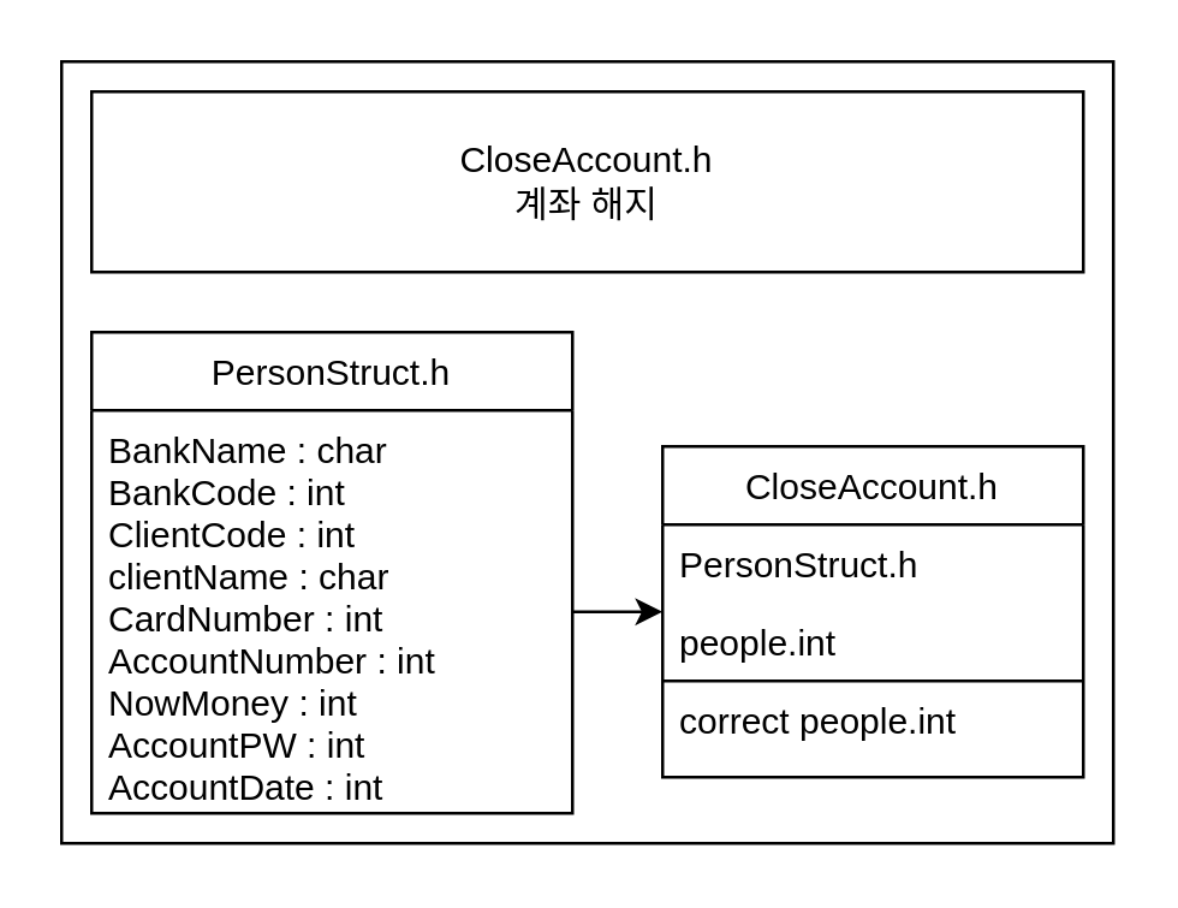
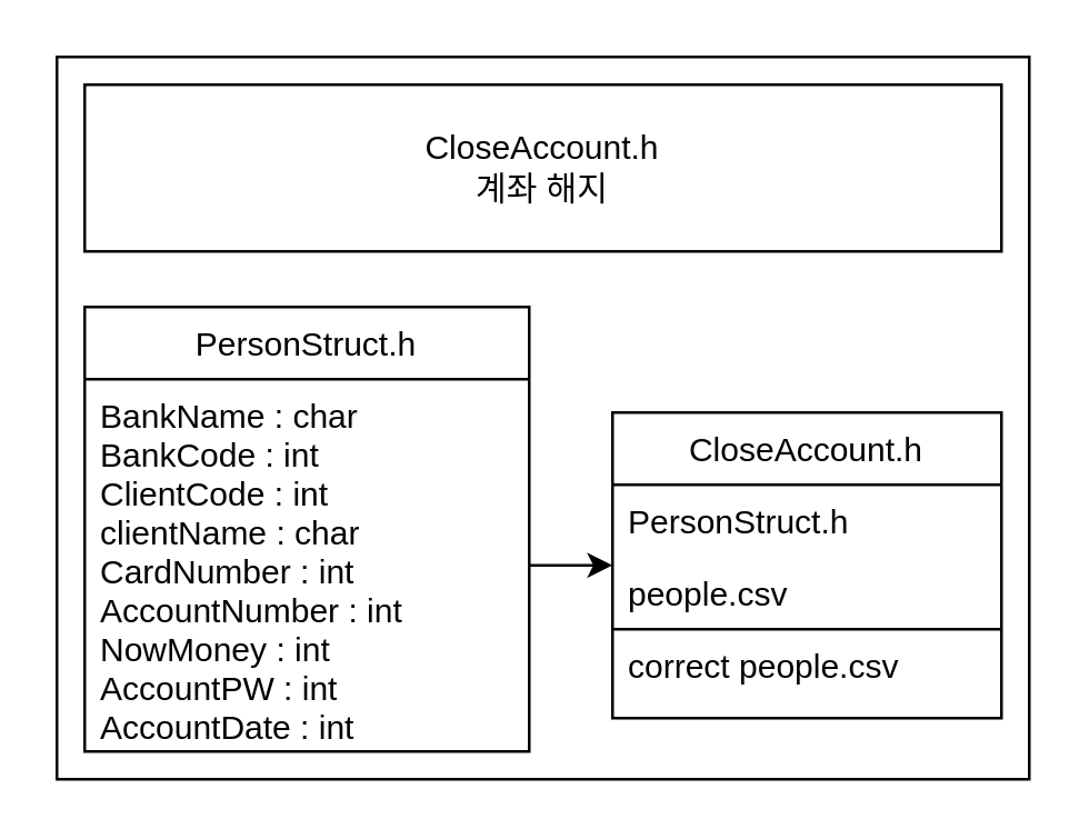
  <mxCell id="0" />
  <mxCell id="1" parent="0" />
  <mxCell id="2" value="" style="rounded=0;whiteSpace=wrap;html=1;" parent="1" vertex="1"><mxGeometry x="20" y="20" width="350" height="260" as="geometry" /></mxCell>
  <mxCell id="3" value="PersonStruct.h" style="swimlane;fontStyle=0;align=center;verticalAlign=top;childLayout=stackLayout;horizontal=1;startSize=26;horizontalStack=0;resizeParent=1;resizeLast=0;collapsible=1;marginBottom=0;rounded=0;shadow=0;strokeWidth=1;" parent="1" vertex="1"><mxGeometry x="30" y="110" width="160" height="160" as="geometry"><mxRectangle x="30" y="210" width="160" height="26" as="alternateBounds" /></mxGeometry></mxCell>
  <mxCell id="4" value="BankName : char&#10;BankCode : int&#10;ClientCode : int&#10;clientName : char&#10;CardNumber : int&#10;AccountNumber : int&#10;NowMoney : int&#10;AccountPW : int&#10;AccountDate : int&#10;&#10;" style="text;align=left;verticalAlign=top;spacingLeft=4;spacingRight=4;overflow=hidden;rotatable=0;points=[[0,0.5],[1,0.5]];portConstraint=eastwest;rounded=0;shadow=0;html=0;" parent="3" vertex="1"><mxGeometry y="26" width="160" height="134" as="geometry" /></mxCell>
  <mxCell id="5" value="CloseAccount.h" style="swimlane;fontStyle=0;align=center;verticalAlign=top;childLayout=stackLayout;horizontal=1;startSize=26;horizontalStack=0;resizeParent=1;resizeLast=0;collapsible=1;marginBottom=0;rounded=0;shadow=0;strokeWidth=1;" parent="1" vertex="1"><mxGeometry x="220" y="148" width="140" height="110" as="geometry"><mxRectangle x="550" y="140" width="160" height="26" as="alternateBounds" /></mxGeometry></mxCell>
  <mxCell id="6" value="PersonStruct.h" style="text;align=left;verticalAlign=top;spacingLeft=4;spacingRight=4;overflow=hidden;rotatable=0;points=[[0,0.5],[1,0.5]];portConstraint=eastwest;" parent="5" vertex="1"><mxGeometry y="26" width="140" height="26" as="geometry" /></mxCell>
  <mxCell id="7" value="" style="endArrow=none;html=1;rounded=0;" parent="5" edge="1"><mxGeometry width="50" height="50" relative="1" as="geometry"><mxPoint y="78" as="sourcePoint" /><mxPoint x="140" y="78" as="targetPoint" /></mxGeometry></mxCell>
- <mxCell id="8" value="people.int" style="text;align=left;verticalAlign=top;spacingLeft=4;spacingRight=4;overflow=hidden;rotatable=0;points=[[0,0.5],[1,0.5]];portConstraint=eastwest;" parent="5" vertex="1"><mxGeometry y="52" width="140" height="26" as="geometry" /></mxCell>
- <mxCell id="9" value="correct people.int" style="text;align=left;verticalAlign=top;spacingLeft=4;spacingRight=4;overflow=hidden;rotatable=0;points=[[0,0.5],[1,0.5]];portConstraint=eastwest;" parent="5" vertex="1"><mxGeometry y="78" width="140" height="26" as="geometry" /></mxCell>
+ <mxCell id="8" value="people.csv" style="text;align=left;verticalAlign=top;spacingLeft=4;spacingRight=4;overflow=hidden;rotatable=0;points=[[0,0.5],[1,0.5]];portConstraint=eastwest;" parent="5" vertex="1"><mxGeometry y="52" width="140" height="26" as="geometry" /></mxCell>
+ <mxCell id="9" value="correct people.csv" style="text;align=left;verticalAlign=top;spacingLeft=4;spacingRight=4;overflow=hidden;rotatable=0;points=[[0,0.5],[1,0.5]];portConstraint=eastwest;" parent="5" vertex="1"><mxGeometry y="78" width="140" height="26" as="geometry" /></mxCell>
  <mxCell id="10" value="CloseAccount.h&lt;br&gt;계좌 해지" style="whiteSpace=wrap;html=1;rounded=0;" parent="1" vertex="1"><mxGeometry x="30" y="30" width="330" height="60" as="geometry" /></mxCell>
  <mxCell id="11" style="edgeStyle=orthogonalEdgeStyle;rounded=0;orthogonalLoop=1;jettySize=auto;html=1;exitX=1;exitY=0.5;exitDx=0;exitDy=0;" edge="1" parent="1" source="4" target="5"><mxGeometry relative="1" as="geometry" /></mxCell>
